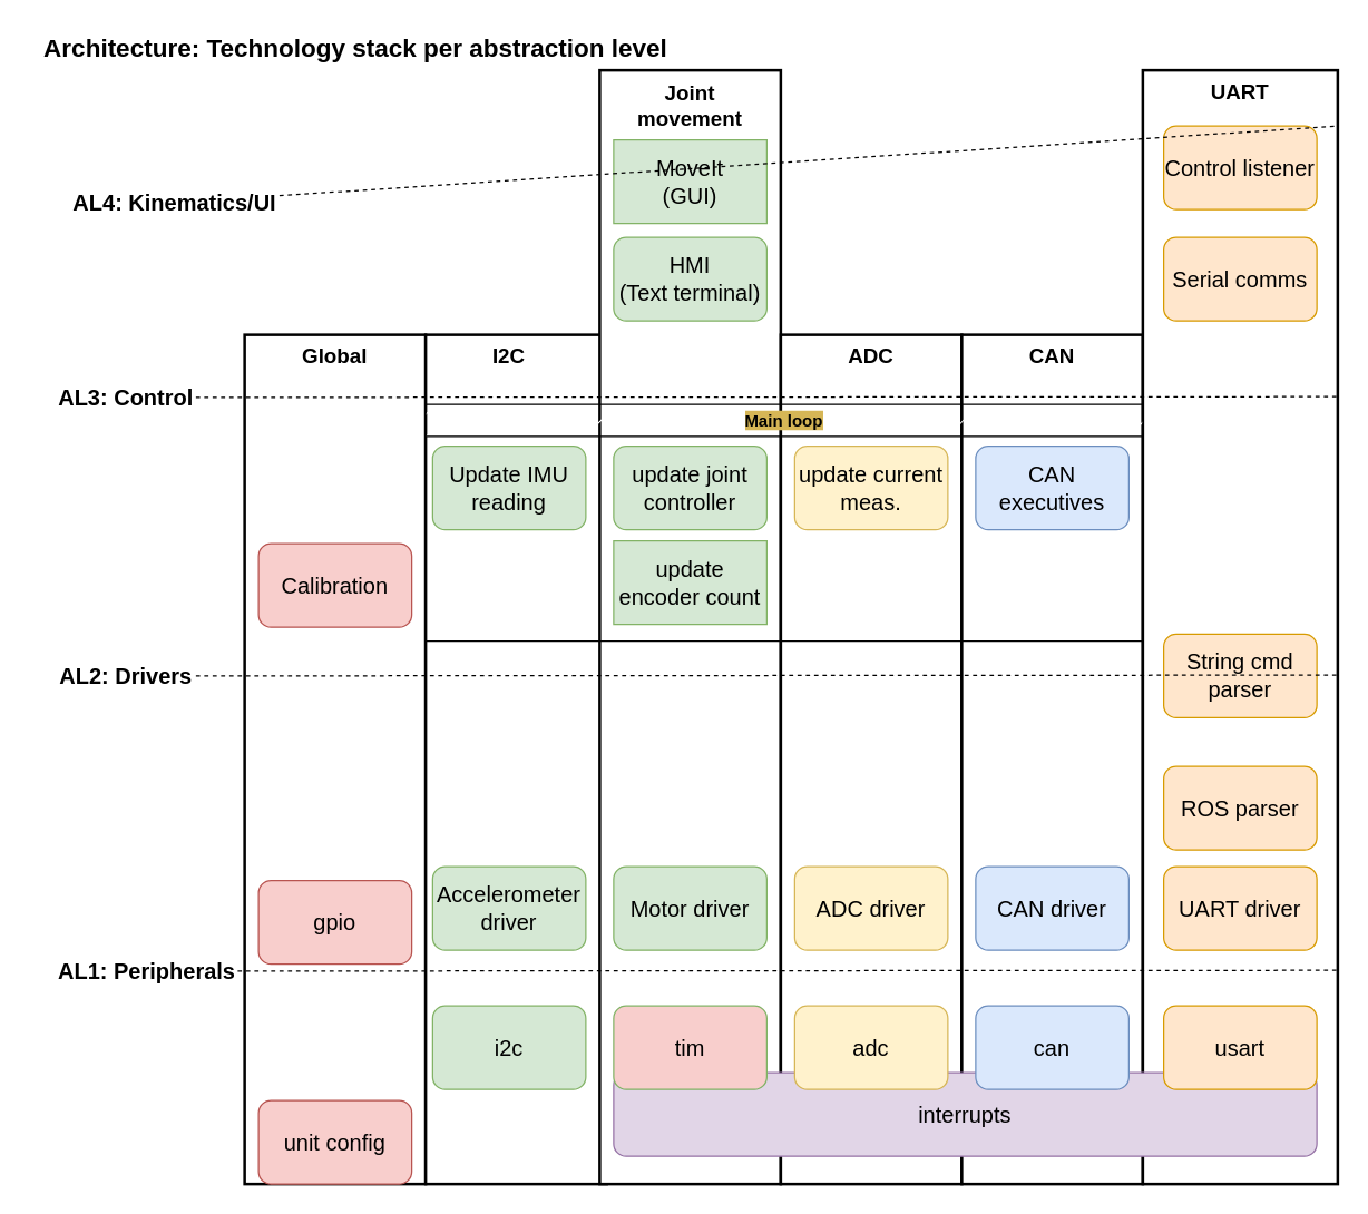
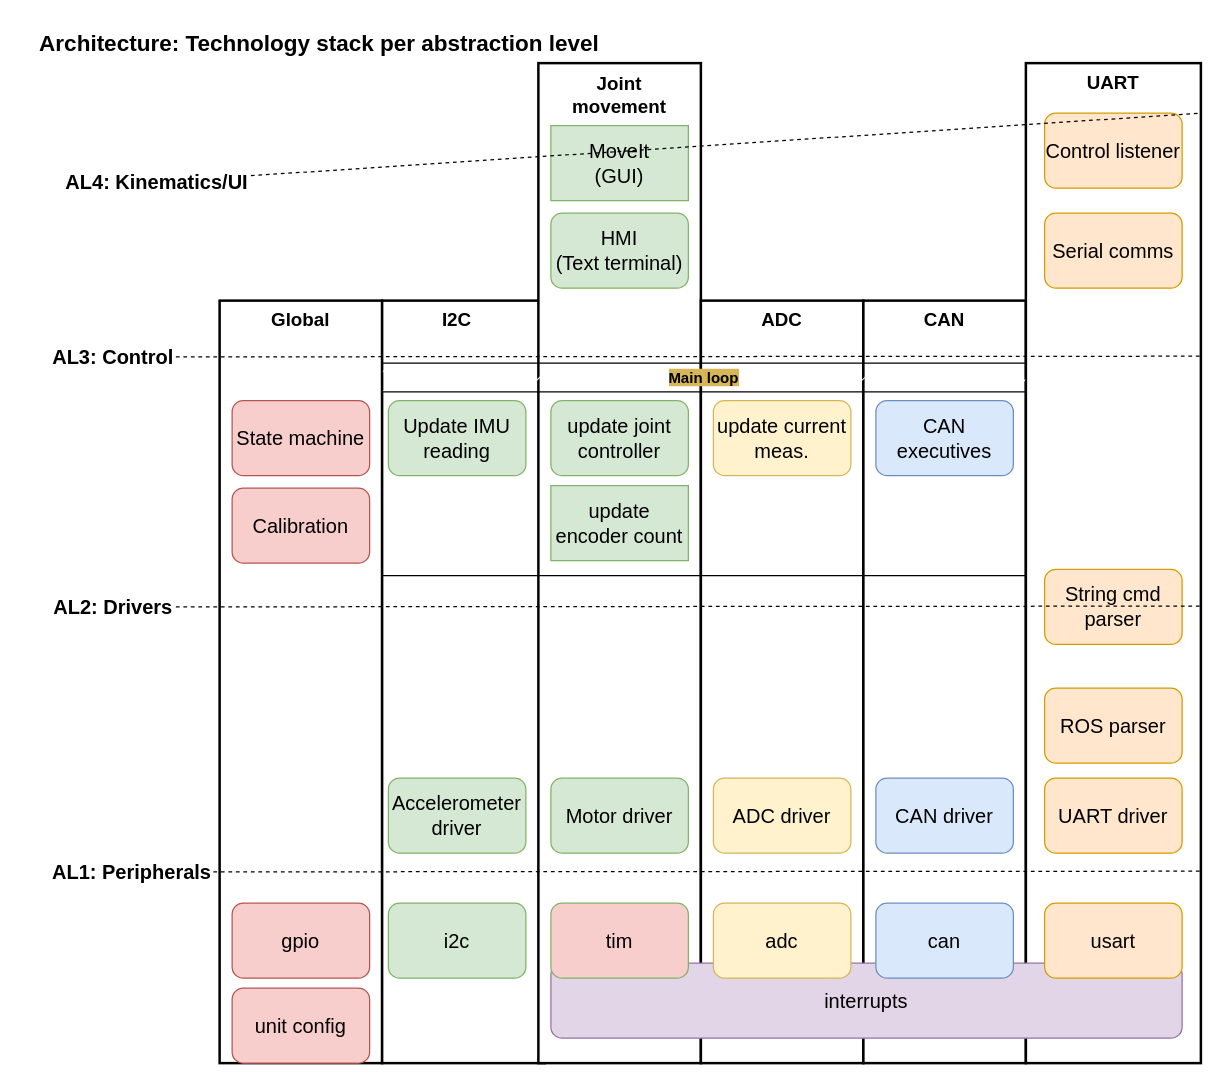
  <mxCell id="0" />
  <mxCell id="1" parent="0" />
  <mxCell id="2" value="" style="rounded=0;whiteSpace=wrap;html=1;strokeWidth=2;" parent="1" vertex="1"><mxGeometry x="175" y="240" width="130" height="610" as="geometry" /></mxCell>
  <mxCell id="3" value="" style="rounded=0;whiteSpace=wrap;html=1;strokeWidth=2;" parent="1" vertex="1"><mxGeometry x="305" y="240" width="130" height="610" as="geometry" /></mxCell>
  <mxCell id="4" value="" style="rounded=0;whiteSpace=wrap;html=1;strokeWidth=2;" parent="1" vertex="1"><mxGeometry x="430" y="50" width="130" height="800" as="geometry" /></mxCell>
  <mxCell id="5" value="" style="rounded=0;whiteSpace=wrap;html=1;strokeWidth=2;" parent="1" vertex="1"><mxGeometry x="560" y="240" width="130" height="610" as="geometry" /></mxCell>
  <mxCell id="6" value="" style="rounded=0;whiteSpace=wrap;html=1;strokeWidth=2;" parent="1" vertex="1"><mxGeometry x="690" y="240" width="130" height="610" as="geometry" /></mxCell>
  <mxCell id="7" value="" style="rounded=0;whiteSpace=wrap;html=1;strokeWidth=2;" parent="1" vertex="1"><mxGeometry x="820" y="50" width="140" height="800" as="geometry" /></mxCell>
  <mxCell id="8" value="interrupts" style="rounded=1;whiteSpace=wrap;html=1;fillColor=#e1d5e7;strokeColor=#9673a6;fontSize=16;" parent="1" vertex="1"><mxGeometry x="440" y="770" width="505" height="60" as="geometry" /></mxCell>
  <mxCell id="9" value="Architecture: Technology stack per abstraction level" style="text;html=1;align=center;verticalAlign=middle;whiteSpace=wrap;rounded=0;fontSize=18;fontStyle=1" parent="1" vertex="1"><mxGeometry x="20" y="20" width="470" height="30" as="geometry" /></mxCell>
  <mxCell id="10" value="AL4: Kinematics/UI" style="text;html=1;align=center;verticalAlign=middle;whiteSpace=wrap;rounded=0;fontSize=16;fontStyle=1" parent="1" vertex="1"><mxGeometry x="50" y="130" width="150" height="30" as="geometry" /></mxCell>
  <mxCell id="11" value="AL3: Control" style="text;html=1;align=center;verticalAlign=middle;whiteSpace=wrap;rounded=0;fontSize=16;fontStyle=1" parent="1" vertex="1"><mxGeometry x="40" y="270" width="100" height="30" as="geometry" /></mxCell>
  <mxCell id="12" value="AL2: Drivers" style="text;html=1;align=center;verticalAlign=middle;whiteSpace=wrap;rounded=0;fontSize=16;fontStyle=1" parent="1" vertex="1"><mxGeometry x="40" y="470" width="100" height="30" as="geometry" /></mxCell>
  <mxCell id="13" value="AL1: Peripherals" style="text;html=1;align=center;verticalAlign=middle;whiteSpace=wrap;rounded=0;fontSize=16;fontStyle=1" parent="1" vertex="1"><mxGeometry x="40" y="682" width="130" height="30" as="geometry" /></mxCell>
  <mxCell id="14" value="MoveIt&lt;div&gt;(GUI)&lt;/div&gt;" style="whiteSpace=wrap;html=1;fillColor=#d5e8d4;strokeColor=#82b366;fontSize=16;rounded=0;" parent="1" vertex="1"><mxGeometry x="440" y="100" width="110" height="60" as="geometry" /></mxCell>
  <mxCell id="15" value="&lt;div&gt;HMI&lt;/div&gt;(Text terminal)" style="rounded=1;whiteSpace=wrap;html=1;fillColor=#d5e8d4;strokeColor=#82b366;fontSize=16;" parent="1" vertex="1"><mxGeometry x="440" y="170" width="110" height="60" as="geometry" /></mxCell>
  <mxCell id="16" value="Serial comms" style="rounded=1;whiteSpace=wrap;html=1;fillColor=#ffe6cc;strokeColor=#d79b00;fontSize=16;" parent="1" vertex="1"><mxGeometry x="835" y="170" width="110" height="60" as="geometry" /></mxCell>
  <mxCell id="17" value="Control listener" style="rounded=1;whiteSpace=wrap;html=1;fillColor=#ffe6cc;strokeColor=#d79b00;fontSize=16;" parent="1" vertex="1"><mxGeometry x="835" y="90" width="110" height="60" as="geometry" /></mxCell>
  <mxCell id="18" value="&lt;span style=&quot;background-color: rgb(214, 182, 86);&quot;&gt;Main loop&lt;/span&gt;" style="swimlane;whiteSpace=wrap;html=1;strokeWidth=1;fillStyle=hatch;" parent="1" vertex="1"><mxGeometry x="305" y="290" width="515" height="170" as="geometry"><mxRectangle x="165" y="280" width="90" height="30" as="alternateBounds" /></mxGeometry></mxCell>
  <mxCell id="19" value="update joint controller" style="rounded=1;whiteSpace=wrap;html=1;fillColor=#d5e8d4;strokeColor=#82b366;fontSize=16;" parent="18" vertex="1"><mxGeometry x="135" y="30" width="110" height="60" as="geometry" /></mxCell>
  <mxCell id="20" value="update encoder count" style="whiteSpace=wrap;html=1;fillColor=#d5e8d4;strokeColor=#82b366;fontSize=16;rounded=0;" parent="18" vertex="1"><mxGeometry x="135" y="98" width="110" height="60" as="geometry" /></mxCell>
  <mxCell id="21" value="update current meas." style="rounded=1;whiteSpace=wrap;html=1;fillColor=#fff2cc;strokeColor=#d6b656;fontSize=16;" parent="18" vertex="1"><mxGeometry x="265" y="30" width="110" height="60" as="geometry" /></mxCell>
  <mxCell id="22" value="Update IMU reading" style="rounded=1;whiteSpace=wrap;html=1;fillColor=#d5e8d4;strokeColor=#82b366;fontSize=16;" parent="18" vertex="1"><mxGeometry x="5" y="30" width="110" height="60" as="geometry" /></mxCell>
  <mxCell id="23" value="CAN driver" style="rounded=1;whiteSpace=wrap;html=1;fillColor=#dae8fc;strokeColor=#6c8ebf;fontSize=16;" parent="1" vertex="1"><mxGeometry x="700" y="622" width="110" height="60" as="geometry" /></mxCell>
  <mxCell id="24" value="ADC driver" style="rounded=1;whiteSpace=wrap;html=1;fillColor=#fff2cc;strokeColor=#d6b656;fontSize=16;" parent="1" vertex="1"><mxGeometry x="570" y="622" width="110" height="60" as="geometry" /></mxCell>
  <mxCell id="25" value="Accelerometer driver" style="rounded=1;whiteSpace=wrap;html=1;fillColor=#d5e8d4;strokeColor=#82b366;fontSize=16;" parent="1" vertex="1"><mxGeometry x="310" y="622" width="110" height="60" as="geometry" /></mxCell>
  <mxCell id="26" value="Motor driver" style="rounded=1;whiteSpace=wrap;html=1;fillColor=#d5e8d4;strokeColor=#82b366;fontSize=16;" parent="1" vertex="1"><mxGeometry x="440" y="622" width="110" height="60" as="geometry" /></mxCell>
  <mxCell id="27" value="ROS parser" style="rounded=1;whiteSpace=wrap;html=1;fillColor=#ffe6cc;strokeColor=#d79b00;fontSize=16;" parent="1" vertex="1"><mxGeometry x="835" y="550" width="110" height="60" as="geometry" /></mxCell>
  <mxCell id="28" value="String cmd parser" style="rounded=1;whiteSpace=wrap;html=1;fillColor=#ffe6cc;strokeColor=#d79b00;fontSize=16;" parent="1" vertex="1"><mxGeometry x="835" y="455" width="110" height="60" as="geometry" /></mxCell>
  <mxCell id="29" value="UART driver" style="rounded=1;whiteSpace=wrap;html=1;fillColor=#ffe6cc;strokeColor=#d79b00;fontSize=16;" parent="1" vertex="1"><mxGeometry x="835" y="622" width="110" height="60" as="geometry" /></mxCell>
  <mxCell id="30" value="adc" style="rounded=1;whiteSpace=wrap;html=1;fillColor=#fff2cc;strokeColor=#d6b656;fontSize=16;" parent="1" vertex="1"><mxGeometry x="570" y="722" width="110" height="60" as="geometry" /></mxCell>
  <mxCell id="31" value="can" style="rounded=1;whiteSpace=wrap;html=1;fillColor=#dae8fc;strokeColor=#6c8ebf;fontSize=16;" parent="1" vertex="1"><mxGeometry x="700" y="722" width="110" height="60" as="geometry" /></mxCell>
  <mxCell id="32" value="i2c" style="rounded=1;whiteSpace=wrap;html=1;fillColor=#d5e8d4;strokeColor=#82b366;fontSize=16;" parent="1" vertex="1"><mxGeometry x="310" y="722" width="110" height="60" as="geometry" /></mxCell>
- <mxCell id="33" value="gpio" style="rounded=1;whiteSpace=wrap;html=1;fillColor=#f8cecc;strokeColor=#b85450;fontSize=16;" parent="1" vertex="1"><mxGeometry x="185" y="632" width="110" height="60" as="geometry" /></mxCell>
+ <mxCell id="33" value="gpio" style="rounded=1;whiteSpace=wrap;html=1;fillColor=#f8cecc;strokeColor=#b85450;fontSize=16;" parent="1" vertex="1"><mxGeometry x="185" y="722" width="110" height="60" as="geometry" /></mxCell>
  <mxCell id="34" value="tim" style="rounded=1;whiteSpace=wrap;html=1;fillColor=#f8cecc;strokeColor=#82b366;fontSize=16;" parent="1" vertex="1"><mxGeometry x="440" y="722" width="110" height="60" as="geometry" /></mxCell>
  <mxCell id="35" value="usart" style="rounded=1;whiteSpace=wrap;html=1;fillColor=#ffe6cc;strokeColor=#d79b00;fontSize=16;" parent="1" vertex="1"><mxGeometry x="835" y="722" width="110" height="60" as="geometry" /></mxCell>
  <mxCell id="36" value="Calibration" style="rounded=1;whiteSpace=wrap;html=1;fillColor=#f8cecc;strokeColor=#b85450;fontSize=16;" parent="1" vertex="1"><mxGeometry x="185" y="390" width="110" height="60" as="geometry" /></mxCell>
  <mxCell id="37" value="CAN executives" style="rounded=1;whiteSpace=wrap;html=1;fillColor=#dae8fc;strokeColor=#6c8ebf;fontSize=16;" parent="1" vertex="1"><mxGeometry x="700" y="320" width="110" height="60" as="geometry" /></mxCell>
  <mxCell id="38" value="Joint movement" style="text;html=1;align=center;verticalAlign=middle;whiteSpace=wrap;rounded=0;fontSize=15;fontStyle=1" parent="1" vertex="1"><mxGeometry x="450" y="60" width="90" height="30" as="geometry" /></mxCell>
  <mxCell id="39" value="UART" style="text;html=1;align=center;verticalAlign=middle;whiteSpace=wrap;rounded=0;fontSize=15;fontStyle=1" parent="1" vertex="1"><mxGeometry x="845" y="50" width="90" height="30" as="geometry" /></mxCell>
  <mxCell id="40" value="CAN" style="text;html=1;align=center;verticalAlign=middle;whiteSpace=wrap;rounded=0;fontSize=15;fontStyle=1" parent="1" vertex="1"><mxGeometry x="710" y="240" width="90" height="30" as="geometry" /></mxCell>
  <mxCell id="41" value="ADC" style="text;html=1;align=center;verticalAlign=middle;whiteSpace=wrap;rounded=0;fontSize=15;fontStyle=1" parent="1" vertex="1"><mxGeometry x="580" y="240" width="90" height="30" as="geometry" /></mxCell>
  <mxCell id="42" value="I2C" style="text;html=1;align=center;verticalAlign=middle;whiteSpace=wrap;rounded=0;fontSize=15;fontStyle=1" parent="1" vertex="1"><mxGeometry x="320" y="240" width="90" height="30" as="geometry" /></mxCell>
  <mxCell id="43" value="" style="endArrow=none;dashed=1;html=1;rounded=0;exitX=1;exitY=0.5;exitDx=0;exitDy=0;entryX=1.014;entryY=0.543;entryDx=0;entryDy=0;entryPerimeter=0;" parent="1" source="12" target="7" edge="1"><mxGeometry width="50" height="50" relative="1" as="geometry"><mxPoint x="420" y="460" as="sourcePoint" /><mxPoint x="470" y="410" as="targetPoint" /></mxGeometry></mxCell>
  <mxCell id="44" value="" style="endArrow=none;dashed=1;html=1;rounded=0;entryX=1.014;entryY=0.543;entryDx=0;entryDy=0;entryPerimeter=0;exitX=1;exitY=0.5;exitDx=0;exitDy=0;" parent="1" source="13" edge="1"><mxGeometry width="50" height="50" relative="1" as="geometry"><mxPoint x="280" y="700" as="sourcePoint" /><mxPoint x="960" y="696.47" as="targetPoint" /></mxGeometry></mxCell>
  <mxCell id="45" value="" style="endArrow=none;dashed=1;html=1;rounded=0;exitX=1;exitY=0.5;exitDx=0;exitDy=0;entryX=1.014;entryY=0.543;entryDx=0;entryDy=0;entryPerimeter=0;" parent="1" source="11" edge="1"><mxGeometry width="50" height="50" relative="1" as="geometry"><mxPoint x="258" y="285.47" as="sourcePoint" /><mxPoint x="960" y="284.47" as="targetPoint" /></mxGeometry></mxCell>
  <mxCell id="46" value="" style="endArrow=none;dashed=1;html=1;rounded=0;" parent="1" edge="1" source="10"><mxGeometry width="50" height="50" relative="1" as="geometry"><mxPoint x="305" y="91.47" as="sourcePoint" /><mxPoint x="960" y="90" as="targetPoint" /></mxGeometry></mxCell>
  <mxCell id="47" value="unit config" style="rounded=1;whiteSpace=wrap;html=1;fillColor=#f8cecc;strokeColor=#b85450;fontSize=16;" parent="1" vertex="1"><mxGeometry x="185" y="790" width="110" height="60" as="geometry" /></mxCell>
+ <mxCell id="48" value="State machine" style="rounded=1;whiteSpace=wrap;html=1;fillColor=#f8cecc;strokeColor=#b85450;fontSize=16;" parent="1" vertex="1"><mxGeometry x="185" y="320" width="110" height="60" as="geometry" /></mxCell>
  <mxCell id="49" value="Global" style="text;html=1;align=center;verticalAlign=middle;whiteSpace=wrap;rounded=0;fontSize=15;fontStyle=1" parent="1" vertex="1"><mxGeometry x="195" y="240" width="90" height="30" as="geometry" /></mxCell>
